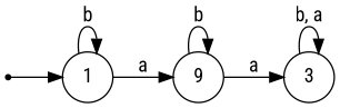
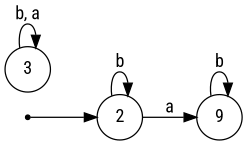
  digraph {
    fontname="Roboto Condensed"
    rankdir=LR
    node [fontname="Roboto Condensed" shape=circle]
    edge [fontname="Roboto Condensed"]
    0 [shape=point]
-   1
+   1 [label=2]
    n3 [label=9]
    3
    0 -> 1
    1 -> 1 [label=b]
    1 -> n3 [label=a]
    n3 -> n3 [label=b]
-   n3 -> 3 [label=a]
    3 -> 3 [label="b, a"]
  }
